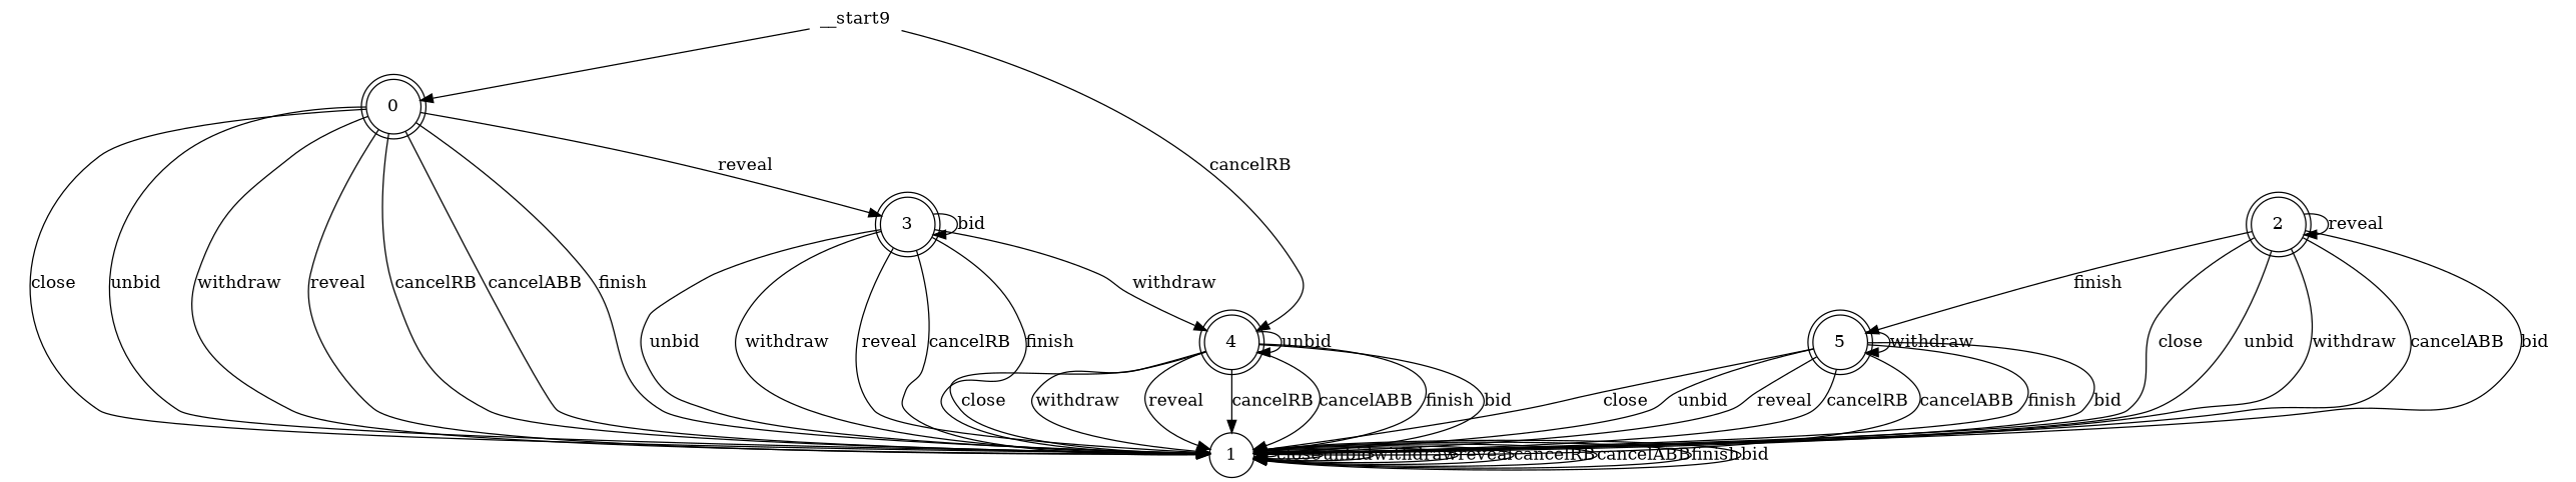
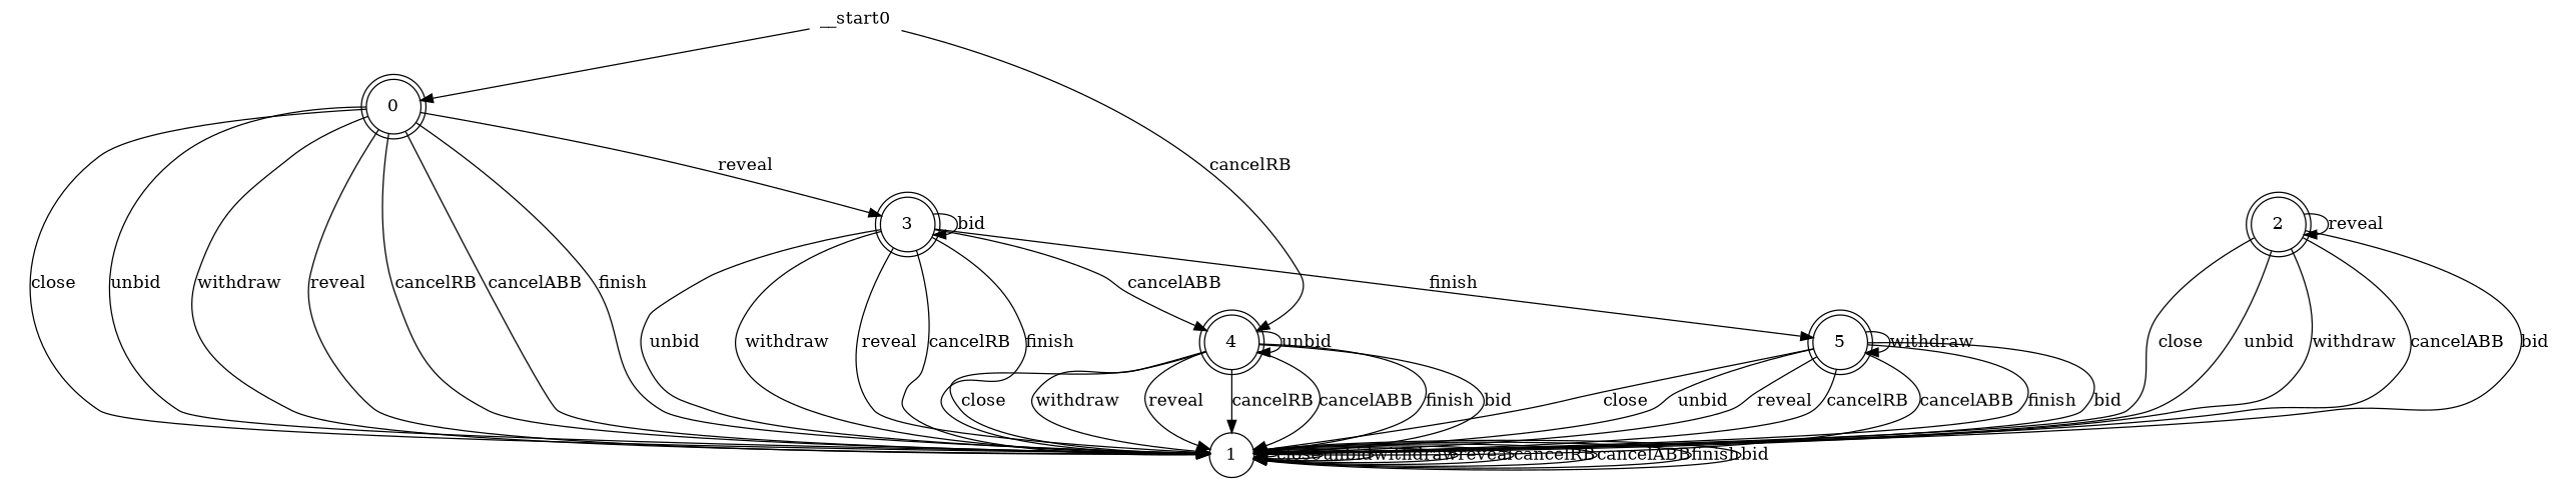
  digraph {
    node [shape=doublecircle]
    n1 [label=0]
    n2 [label=1 shape=circle]
    n3 [label=3]
    n4 [label=4]
    n5 [label=2]
    n6 [label=5]
-   __start0 [height=0 shape=none width=0 label=__start9]
+   __start0 [height=0 shape=none width=0]
    n1 -> n2 [label=close]
    n1 -> n2 [label=unbid]
    n1 -> n2 [label=withdraw]
    n1 -> n2 [label=reveal]
    n1 -> n2 [label=cancelRB]
    n1 -> n2 [label=cancelABB]
    n1 -> n2 [label=finish]
    n1 -> n3 [label=reveal]
    n2 -> n2 [label=close]
    n2 -> n2 [label=unbid]
    n2 -> n2 [label=withdraw]
    n2 -> n2 [label=reveal]
    n2 -> n2 [label=cancelRB]
    n2 -> n2 [label=cancelABB]
    n2 -> n2 [label=finish]
    n2 -> n2 [label=bid]
    n3 -> n2 [label=unbid]
    n3 -> n2 [label=withdraw]
    n3 -> n2 [label=reveal]
    n3 -> n2 [label=cancelRB]
    n3 -> n2 [label=finish]
    n3 -> n3 [label=bid]
-   n3 -> n4 [label=withdraw]
+   n3 -> n4 [label=cancelABB]
    n4 -> n2 [label=close]
    n4 -> n2 [label=withdraw]
    n4 -> n2 [label=reveal]
    n4 -> n2 [label=cancelRB]
    n4 -> n2 [label=cancelABB]
    n4 -> n2 [label=finish]
    n4 -> n2 [label=bid]
    n4 -> n4 [label=unbid]
    n5 -> n2 [label=close]
    n5 -> n2 [label=unbid]
    n5 -> n2 [label=withdraw]
    n5 -> n2 [label=cancelABB]
    n5 -> n2 [label=bid]
    n5 -> n5 [label=reveal]
-   n5 -> n6 [label=finish]
+   n3 -> n6 [label=finish]
    n6 -> n2 [label=close]
    n6 -> n2 [label=unbid]
    n6 -> n2 [label=reveal]
    n6 -> n2 [label=cancelRB]
    n6 -> n2 [label=cancelABB]
    n6 -> n2 [label=finish]
    n6 -> n2 [label=bid]
    n6 -> n6 [label=withdraw]
    __start0 -> n1
    __start0 -> n4 [label=cancelRB]
  }
